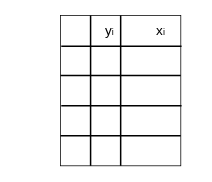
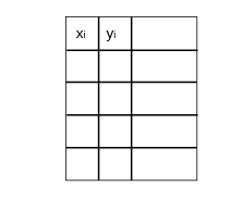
  <mxCell id="0" />
  <mxCell id="1" parent="0" />
  <mxCell id="2" value="" style="rounded=0;whiteSpace=wrap;html=1;" vertex="1" parent="1"><mxGeometry x="80" y="20" width="160" height="200" as="geometry" /></mxCell>
  <mxCell id="3" value="" style="line;strokeWidth=2;html=1;" vertex="1" parent="1"><mxGeometry x="81" y="56" width="160" height="10" as="geometry" /></mxCell>
  <mxCell id="4" value="" style="line;strokeWidth=2;html=1;" vertex="1" parent="1"><mxGeometry x="80" y="95" width="160" height="10" as="geometry" /></mxCell>
  <mxCell id="5" value="" style="line;strokeWidth=2;html=1;" vertex="1" parent="1"><mxGeometry x="81" y="135" width="160" height="10" as="geometry" /></mxCell>
  <mxCell id="6" value="" style="line;strokeWidth=2;html=1;" vertex="1" parent="1"><mxGeometry x="80" y="175" width="160" height="10" as="geometry" /></mxCell>
  <mxCell id="7" value="" style="line;strokeWidth=2;html=1;rotation=-90;" vertex="1" parent="1"><mxGeometry x="20" y="115" width="200" height="10" as="geometry" /></mxCell>
  <mxCell id="8" value="" style="line;strokeWidth=2;html=1;rotation=-90;" vertex="1" parent="1"><mxGeometry x="60" y="115" width="200" height="10" as="geometry" /></mxCell>
- <mxCell id="9" value="&lt;font style=&quot;font-size: 18px&quot;&gt;x&lt;/font&gt;i" style="text;html=1;align=center;verticalAlign=middle;resizable=0;points=[];autosize=1;strokeColor=none;fillColor=none;" vertex="1" parent="1"><mxGeometry x="198" y="30" width="30" height="20" as="geometry" /></mxCell>
- <mxCell id="10" value="&lt;font style=&quot;font-size: 18px&quot;&gt;y&lt;/font&gt;i" style="text;html=1;align=center;verticalAlign=middle;resizable=0;points=[];autosize=1;strokeColor=none;fillColor=none;" vertex="1" parent="1"><mxGeometry x="130" y="30" width="30" height="20" as="geometry" /></mxCell>
+ <mxCell id="9" value="&lt;font style=&quot;font-size: 18px&quot;&gt;x&lt;/font&gt;i" style="text;html=1;align=center;verticalAlign=middle;resizable=0;points=[];autosize=1;strokeColor=none;fillColor=none;" vertex="1" parent="1"><mxGeometry x="83" y="30" width="30" height="20" as="geometry" /></mxCell>
+ <mxCell id="10" value="&lt;font style=&quot;font-size: 18px&quot;&gt;y&lt;/font&gt;i" style="text;html=1;align=center;verticalAlign=middle;resizable=0;points=[];autosize=1;strokeColor=none;fillColor=none;" vertex="1" parent="1"><mxGeometry x="120" y="30" width="30" height="20" as="geometry" /></mxCell>
